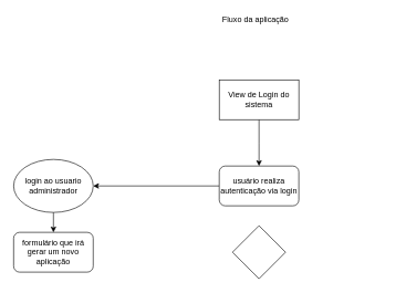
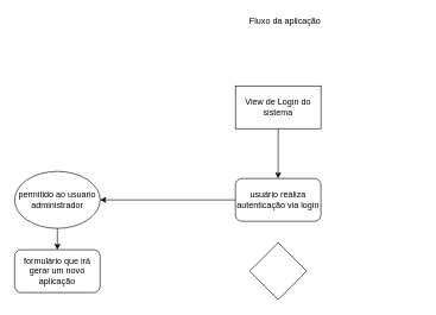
  <mxCell id="0" />
  <mxCell id="1" parent="0" />
- <mxCell id="2" value="Fluxo da aplicação" style="text;html=1;strokeColor=none;fillColor=none;align=center;verticalAlign=middle;whiteSpace=wrap;rounded=0;" parent="1" vertex="1"><mxGeometry x="180" y="20" width="410" height="20" as="geometry" /></mxCell>
+ <mxCell id="2" value="Fluxo da aplicação" style="text;html=1;strokeColor=none;fillColor=none;align=center;verticalAlign=middle;whiteSpace=wrap;rounded=0;" parent="1" vertex="1"><mxGeometry x="195" y="20" width="410" height="20" as="geometry" /></mxCell>
  <mxCell id="3" style="edgeStyle=orthogonalEdgeStyle;rounded=0;orthogonalLoop=1;jettySize=auto;html=1;" parent="1" source="4" edge="1"><mxGeometry relative="1" as="geometry"><mxPoint x="390" y="250" as="targetPoint" /></mxGeometry></mxCell>
  <mxCell id="4" value="View de Login do sistema" style="whiteSpace=wrap;html=1;rounded=0;" parent="1" vertex="1"><mxGeometry x="330" y="120" width="120" height="60" as="geometry" /></mxCell>
  <mxCell id="5" style="edgeStyle=orthogonalEdgeStyle;rounded=0;orthogonalLoop=1;jettySize=auto;html=1;" parent="1" source="6" target="8" edge="1"><mxGeometry relative="1" as="geometry"><mxPoint x="280" y="280" as="targetPoint" /></mxGeometry></mxCell>
  <mxCell id="6" value="usuário realiza autenticação via login" style="rounded=1;whiteSpace=wrap;html=1;" parent="1" vertex="1"><mxGeometry x="330" y="250" width="120" height="60" as="geometry" /></mxCell>
  <mxCell id="7" style="edgeStyle=orthogonalEdgeStyle;rounded=0;orthogonalLoop=1;jettySize=auto;html=1;exitX=0;exitY=0.5;exitDx=0;exitDy=0;" parent="1" source="8" edge="1"><mxGeometry relative="1" as="geometry"><mxPoint x="80" y="350" as="targetPoint" /><Array as="points"><mxPoint x="80" y="280" /></Array></mxGeometry></mxCell>
- <mxCell id="8" value="login ao usuario administrador" style="ellipse;whiteSpace=wrap;html=1;" parent="1" vertex="1"><mxGeometry x="20" y="240" width="120" height="80" as="geometry" /></mxCell>
+ <mxCell id="8" value="permitido ao usuario administrador" style="ellipse;whiteSpace=wrap;html=1;" parent="1" vertex="1"><mxGeometry x="20" y="240" width="120" height="80" as="geometry" /></mxCell>
  <mxCell id="9" value="formulário que irá gerar um novo aplicação" style="rounded=1;whiteSpace=wrap;html=1;" parent="1" vertex="1"><mxGeometry x="20" y="350" width="120" height="60" as="geometry" /></mxCell>
  <mxCell id="10" value="" style="rhombus;whiteSpace=wrap;html=1;" parent="1" vertex="1"><mxGeometry x="350" y="340" width="80" height="80" as="geometry" /></mxCell>
